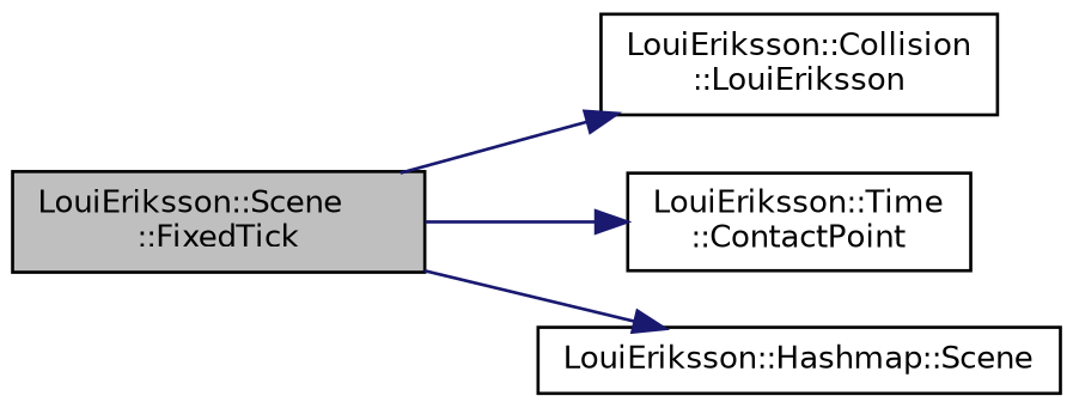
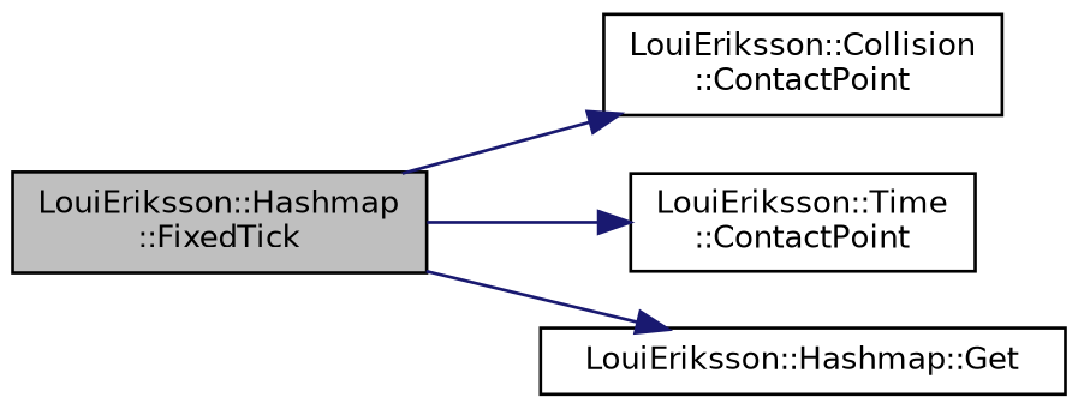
  digraph {
    rankdir=LR
    node [color=black fillcolor=white fontname=Helvetica fontsize=10 shape=record style=filled]
    edge [color=midnightblue fontname=Helvetica fontsize=10 labelfontname=Helvetica labelfontsize=10 style=solid]
-   n1 [fillcolor=grey75 fontcolor=black height=0.2 label="LouiEriksson::Scene\l::FixedTick" width=0.4]
-   n2 [height=0.2 label="LouiEriksson::Collision\l::LouiEriksson" width=0.4]
+   n1 [fillcolor=grey75 fontcolor=black height=0.2 label="LouiEriksson::Hashmap\l::FixedTick" width=0.4]
+   n2 [height=0.2 label="LouiEriksson::Collision\l::ContactPoint" width=0.4]
    n3 [height=0.2 label="LouiEriksson::Time\l::ContactPoint" width=0.4]
-   n4 [height=0.2 label="LouiEriksson::Hashmap::Scene" width=0.4]
+   n4 [height=0.2 label="LouiEriksson::Hashmap::Get" width=0.4]
    n1 -> n2
    n1 -> n3
    n1 -> n4
  }
